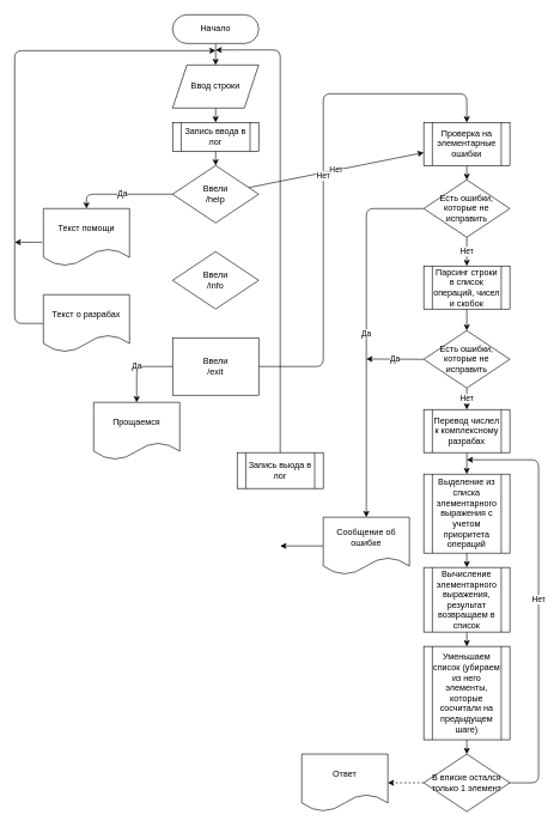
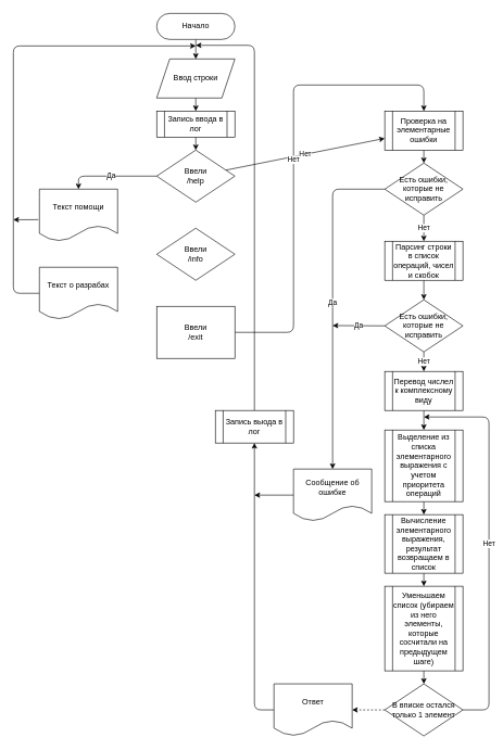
  <mxCell id="0" />
  <mxCell id="1" parent="0" />
  <mxCell id="2" value="" style="edgeStyle=none;html=1;" edge="1" parent="1" source="3" target="8"><mxGeometry relative="1" as="geometry" /></mxCell>
  <mxCell id="3" value="Начало" style="rounded=1;whiteSpace=wrap;html=1;arcSize=50;" vertex="1" parent="1"><mxGeometry x="240" y="20" width="120" height="40" as="geometry" /></mxCell>
  <mxCell id="4" value="Нет" style="edgeStyle=none;html=1;" edge="1" parent="1" source="6" target="19"><mxGeometry relative="1" as="geometry" /></mxCell>
  <mxCell id="5" value="Да" style="edgeStyle=none;html=1;entryX=0.5;entryY=0;entryDx=0;entryDy=0;" edge="1" parent="1" source="6" target="16"><mxGeometry relative="1" as="geometry"><Array as="points"><mxPoint x="120" y="270" /></Array></mxGeometry></mxCell>
  <mxCell id="6" value="Ввели&lt;br&gt;/help" style="rhombus;whiteSpace=wrap;html=1;" vertex="1" parent="1"><mxGeometry x="240" y="230" width="120" height="80" as="geometry" /></mxCell>
  <mxCell id="7" value="" style="edgeStyle=none;html=1;" edge="1" parent="1" source="8" target="44"><mxGeometry relative="1" as="geometry" /></mxCell>
  <mxCell id="8" value="Ввод строки" style="shape=parallelogram;perimeter=parallelogramPerimeter;whiteSpace=wrap;html=1;fixedSize=1;" vertex="1" parent="1"><mxGeometry x="240" y="90" width="120" height="60" as="geometry" /></mxCell>
  <mxCell id="9" value="Ввели&lt;br&gt;/info" style="rhombus;whiteSpace=wrap;html=1;" vertex="1" parent="1"><mxGeometry x="240" y="350" width="120" height="80" as="geometry" /></mxCell>
- <mxCell id="10" value="Да" style="edgeStyle=none;html=1;exitX=0;exitY=0.5;exitDx=0;exitDy=0;entryX=0.5;entryY=0;entryDx=0;entryDy=0;" edge="1" parent="1" source="12" target="17"><mxGeometry relative="1" as="geometry"><mxPoint x="130" y="550" as="targetPoint" /><Array as="points"><mxPoint x="190" y="510" /></Array></mxGeometry></mxCell>
  <mxCell id="11" value="Нет" style="edgeStyle=none;html=1;exitX=1;exitY=0.5;exitDx=0;exitDy=0;entryX=0.5;entryY=0;entryDx=0;entryDy=0;" edge="1" parent="1" source="12" target="19"><mxGeometry relative="1" as="geometry"><Array as="points"><mxPoint x="450" y="510" /><mxPoint x="450" y="130" /><mxPoint x="650" y="130" /></Array></mxGeometry></mxCell>
  <mxCell id="12" value="Ввели&lt;br&gt;/exit" style="whiteSpace=wrap;html=1;rounded=0;" vertex="1" parent="1"><mxGeometry x="240" y="470" width="120" height="80" as="geometry" /></mxCell>
  <mxCell id="13" value="" style="edgeStyle=none;html=1;exitX=0;exitY=0.5;exitDx=0;exitDy=0;" edge="1" parent="1" source="14"><mxGeometry relative="1" as="geometry"><mxPoint x="300" y="70" as="targetPoint" /><Array as="points"><mxPoint x="20" y="450" /><mxPoint x="20" y="70" /></Array></mxGeometry></mxCell>
  <mxCell id="14" value="Текст о разрабах" style="shape=document;whiteSpace=wrap;html=1;boundedLbl=1;" vertex="1" parent="1"><mxGeometry x="60" y="410" width="120" height="80" as="geometry" /></mxCell>
  <mxCell id="15" style="edgeStyle=none;html=1;exitX=-0.014;exitY=0.586;exitDx=0;exitDy=0;exitPerimeter=0;" edge="1" parent="1" source="16"><mxGeometry relative="1" as="geometry"><mxPoint x="20" y="337" as="targetPoint" /></mxGeometry></mxCell>
  <mxCell id="16" value="Текст помощи" style="shape=document;whiteSpace=wrap;html=1;boundedLbl=1;" vertex="1" parent="1"><mxGeometry x="60" y="290" width="120" height="80" as="geometry" /></mxCell>
- <mxCell id="17" value="Прощаемся" style="shape=document;whiteSpace=wrap;html=1;boundedLbl=1;" vertex="1" parent="1"><mxGeometry x="130" y="560" width="120" height="80" as="geometry" /></mxCell>
  <mxCell id="18" value="" style="edgeStyle=none;html=1;" edge="1" parent="1" source="19" target="22"><mxGeometry relative="1" as="geometry" /></mxCell>
  <mxCell id="19" value="Проверка на элементарные ошибки" style="shape=process;whiteSpace=wrap;html=1;backgroundOutline=1;" vertex="1" parent="1"><mxGeometry x="590" y="170" width="120" height="60" as="geometry" /></mxCell>
  <mxCell id="20" value="Нет" style="edgeStyle=none;html=1;" edge="1" parent="1" source="22" target="24"><mxGeometry relative="1" as="geometry" /></mxCell>
  <mxCell id="21" value="Да" style="edgeStyle=none;html=1;exitX=0;exitY=0.5;exitDx=0;exitDy=0;entryX=0.5;entryY=0;entryDx=0;entryDy=0;" edge="1" parent="1" source="22" target="42"><mxGeometry relative="1" as="geometry"><Array as="points"><mxPoint x="510" y="290" /></Array></mxGeometry></mxCell>
  <mxCell id="22" value="Есть ошибки, которые не исправить" style="rhombus;whiteSpace=wrap;html=1;" vertex="1" parent="1"><mxGeometry x="590" y="250" width="120" height="80" as="geometry" /></mxCell>
  <mxCell id="23" value="" style="edgeStyle=none;html=1;" edge="1" parent="1" source="24" target="27"><mxGeometry relative="1" as="geometry" /></mxCell>
  <mxCell id="24" value="Парсинг строки в список операций, чисел и скобок" style="shape=process;whiteSpace=wrap;html=1;backgroundOutline=1;" vertex="1" parent="1"><mxGeometry x="590" y="370" width="120" height="60" as="geometry" /></mxCell>
  <mxCell id="25" value="Нет" style="edgeStyle=none;html=1;" edge="1" parent="1" source="27" target="29"><mxGeometry relative="1" as="geometry" /></mxCell>
  <mxCell id="26" value="Да" style="edgeStyle=none;html=1;exitX=0;exitY=0.5;exitDx=0;exitDy=0;" edge="1" parent="1" source="27"><mxGeometry relative="1" as="geometry"><mxPoint x="510" y="499.571" as="targetPoint" /></mxGeometry></mxCell>
  <mxCell id="27" value="Есть ошибки, которые не исправить" style="rhombus;whiteSpace=wrap;html=1;" vertex="1" parent="1"><mxGeometry x="590" y="460" width="120" height="80" as="geometry" /></mxCell>
  <mxCell id="28" value="" style="edgeStyle=none;html=1;" edge="1" parent="1" source="29" target="31"><mxGeometry relative="1" as="geometry" /></mxCell>
- <mxCell id="29" value="Перевод числел к комплексному разрабах" style="shape=process;whiteSpace=wrap;html=1;backgroundOutline=1;" vertex="1" parent="1"><mxGeometry x="590" y="570" width="120" height="60" as="geometry" /></mxCell>
+ <mxCell id="29" value="Перевод числел к комплексному виду" style="shape=process;whiteSpace=wrap;html=1;backgroundOutline=1;" vertex="1" parent="1"><mxGeometry x="590" y="570" width="120" height="60" as="geometry" /></mxCell>
  <mxCell id="30" value="" style="edgeStyle=none;html=1;" edge="1" parent="1" source="31" target="33"><mxGeometry relative="1" as="geometry" /></mxCell>
  <mxCell id="31" value="Выделение из списка элементарного выражения с учетом приоритета операций" style="shape=process;whiteSpace=wrap;html=1;backgroundOutline=1;" vertex="1" parent="1"><mxGeometry x="590" y="660" width="120" height="110" as="geometry" /></mxCell>
  <mxCell id="32" value="" style="edgeStyle=none;html=1;" edge="1" parent="1" source="33" target="35"><mxGeometry relative="1" as="geometry" /></mxCell>
  <mxCell id="33" value="Вычисление элементарного выражения, результат возвращаем в список" style="shape=process;whiteSpace=wrap;html=1;backgroundOutline=1;" vertex="1" parent="1"><mxGeometry x="590" y="790" width="120" height="90" as="geometry" /></mxCell>
  <mxCell id="34" value="" style="edgeStyle=none;html=1;" edge="1" parent="1" source="35" target="38"><mxGeometry relative="1" as="geometry" /></mxCell>
  <mxCell id="35" value="Уменьшаем список (убираем из него элементы, которые сосчитали на предыдущем шаге)" style="shape=process;whiteSpace=wrap;html=1;backgroundOutline=1;" vertex="1" parent="1"><mxGeometry x="590" y="900" width="120" height="130" as="geometry" /></mxCell>
  <mxCell id="36" value="Нет" style="edgeStyle=none;html=1;exitX=1;exitY=0.5;exitDx=0;exitDy=0;" edge="1" parent="1" source="38"><mxGeometry relative="1" as="geometry"><mxPoint x="650" y="640" as="targetPoint" /><Array as="points"><mxPoint x="750" y="1090" /><mxPoint x="750" y="640" /></Array></mxGeometry></mxCell>
  <mxCell id="37" value="" style="edgeStyle=none;html=1;dashed=1;" edge="1" parent="1" source="38" target="40"><mxGeometry relative="1" as="geometry" /></mxCell>
  <mxCell id="38" value="В вписке остался только 1 элемент" style="rhombus;whiteSpace=wrap;html=1;" vertex="1" parent="1"><mxGeometry x="590" y="1050" width="120" height="80" as="geometry" /></mxCell>
+ <mxCell id="39" style="edgeStyle=none;html=1;exitX=0;exitY=0.5;exitDx=0;exitDy=0;entryX=0.5;entryY=1;entryDx=0;entryDy=0;" edge="1" parent="1" source="40" target="46"><mxGeometry relative="1" as="geometry"><Array as="points"><mxPoint x="390" y="1090" /></Array></mxGeometry></mxCell>
  <mxCell id="40" value="Ответ" style="shape=document;whiteSpace=wrap;html=1;boundedLbl=1;" vertex="1" parent="1"><mxGeometry x="420" y="1050" width="120" height="80" as="geometry" /></mxCell>
  <mxCell id="41" style="edgeStyle=none;html=1;exitX=0;exitY=0.5;exitDx=0;exitDy=0;" edge="1" parent="1" source="42"><mxGeometry relative="1" as="geometry"><mxPoint x="390" y="760" as="targetPoint" /></mxGeometry></mxCell>
  <mxCell id="42" value="Сообщение об ошибке" style="shape=document;whiteSpace=wrap;html=1;boundedLbl=1;" vertex="1" parent="1"><mxGeometry x="450" y="720" width="120" height="80" as="geometry" /></mxCell>
  <mxCell id="43" value="" style="edgeStyle=none;html=1;entryX=0.5;entryY=0;entryDx=0;entryDy=0;" edge="1" parent="1" source="44" target="6"><mxGeometry relative="1" as="geometry"><mxPoint x="363" y="260" as="targetPoint" /></mxGeometry></mxCell>
  <mxCell id="44" value="Запись ввода в лог" style="shape=process;whiteSpace=wrap;html=1;backgroundOutline=1;" vertex="1" parent="1"><mxGeometry x="240" y="170" width="120" height="40" as="geometry" /></mxCell>
  <mxCell id="45" style="edgeStyle=none;html=1;exitX=0.5;exitY=0;exitDx=0;exitDy=0;" edge="1" parent="1" source="46"><mxGeometry relative="1" as="geometry"><mxPoint x="300" y="69.048" as="targetPoint" /><Array as="points"><mxPoint x="390" y="69" /></Array></mxGeometry></mxCell>
  <mxCell id="46" value="Запись выода в лог" style="shape=process;whiteSpace=wrap;html=1;backgroundOutline=1;" vertex="1" parent="1"><mxGeometry x="330" y="630" width="120" height="50" as="geometry" /></mxCell>
